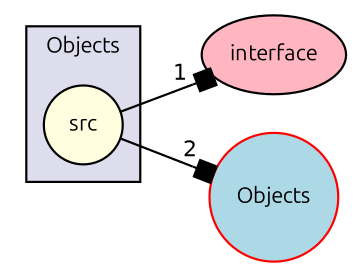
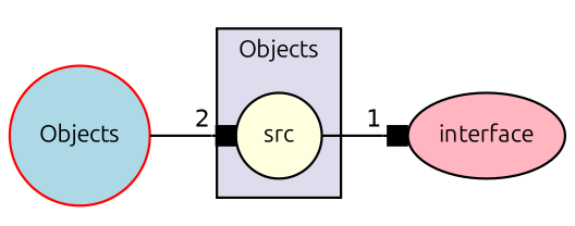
  digraph {
    compound=true
    fontname=Ubuntu
    rankdir=LR
    node [fontname=Ubuntu fontsize=10 shape=circle style=filled]
    edge [arrowhead=box fontname=Ubuntu labeldistance=1.5 labelfontname=Helvetica labelfontsize=10]
    n1 [fillcolor=lightyellow label=src pencolor=black]
    n2 [fillcolor=lightpink label=interface shape=ellipse]
    n3 [color=red fillcolor=lightblue label=Objects]
    subgraph cluster_1 {
      bgcolor="#ddddee"
      fontsize=10
      label=Objects
      pencolor=black
      n1
    }
    n1 -> n2 [headlabel=1]
-   n1 -> n3 [headlabel=2]
+   n3 -> n1 [headlabel=2]
  }
